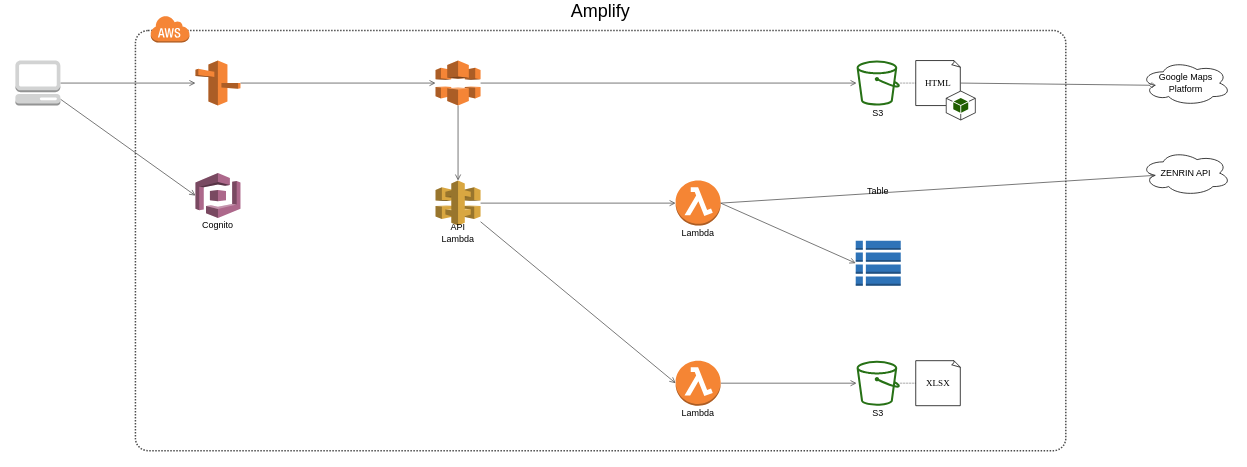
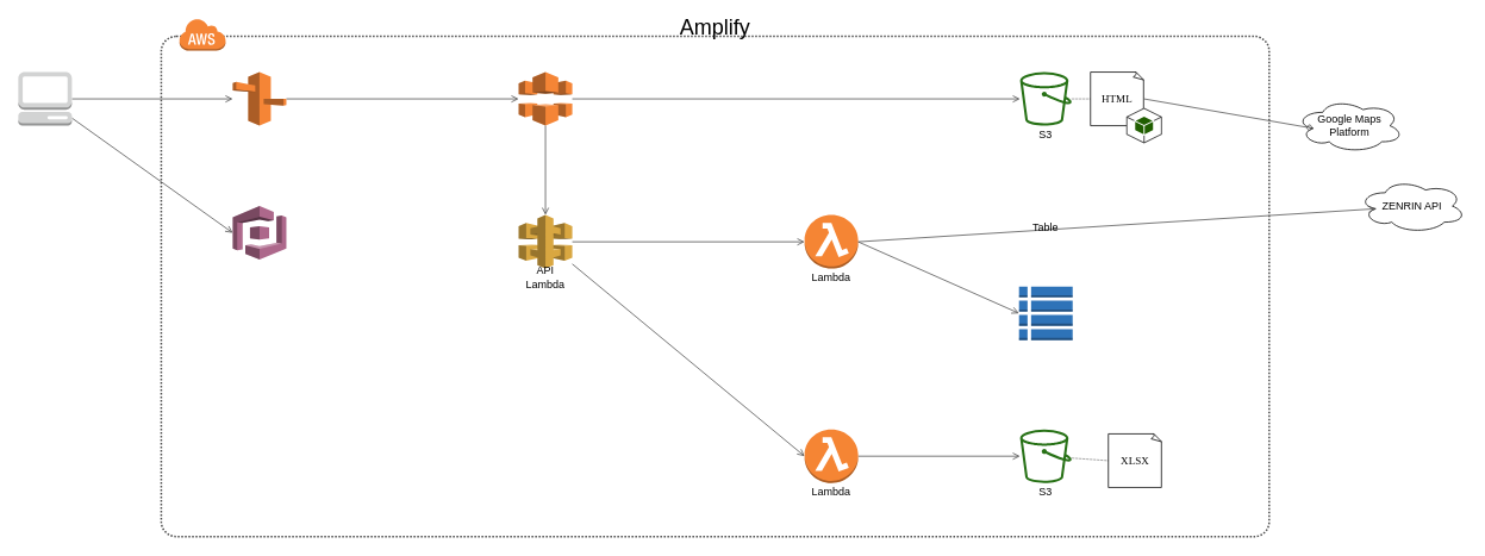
  <mxCell id="0" />
  <mxCell id="1" parent="0" />
  <mxCell id="2" value="" style="rounded=1;arcSize=3;dashed=1;fillColor=none;gradientColor=none;strokeWidth=2;dashPattern=1 1;strokeColor=#4D4D4D;" parent="1" vertex="1"><mxGeometry x="180" y="40" width="1240" height="560" as="geometry" /></mxCell>
  <mxCell id="3" style="edgeStyle=none;rounded=0;orthogonalLoop=1;jettySize=auto;html=1;entryX=0;entryY=0.5;entryDx=0;entryDy=0;entryPerimeter=0;dashed=1;dashPattern=1 1;endArrow=none;endFill=0;strokeColor=#4D4D4D;" parent="1" source="4" target="37" edge="1"><mxGeometry relative="1" as="geometry" /></mxCell>
  <mxCell id="4" value="" style="outlineConnect=0;fontColor=#232F3E;gradientColor=none;fillColor=#277116;strokeColor=none;dashed=0;verticalLabelPosition=bottom;verticalAlign=top;align=center;html=1;fontSize=12;fontStyle=0;pointerEvents=1;shape=mxgraph.aws4.bucket;" parent="1" vertex="1"><mxGeometry x="1140" y="80" width="60" height="60" as="geometry" /></mxCell>
  <mxCell id="5" style="rounded=0;orthogonalLoop=1;jettySize=auto;html=1;entryX=0;entryY=0.5;entryDx=0;entryDy=0;entryPerimeter=0;endArrow=open;endFill=0;strokeColor=#4D4D4D;" parent="1" source="6" target="8" edge="1"><mxGeometry relative="1" as="geometry" /></mxCell>
  <mxCell id="6" value="" style="outlineConnect=0;dashed=0;verticalLabelPosition=bottom;verticalAlign=top;align=center;html=1;shape=mxgraph.aws3.route_53;fillColor=#F58536;gradientColor=none;" parent="1" vertex="1"><mxGeometry x="260" y="80" width="60" height="60" as="geometry" /></mxCell>
  <mxCell id="7" style="rounded=0;orthogonalLoop=1;jettySize=auto;html=1;endArrow=open;endFill=0;strokeColor=#4D4D4D;" parent="1" source="8" target="4" edge="1"><mxGeometry relative="1" as="geometry" /></mxCell>
  <mxCell id="8" value="" style="outlineConnect=0;dashed=0;verticalLabelPosition=bottom;verticalAlign=top;align=center;html=1;shape=mxgraph.aws3.cloudfront;fillColor=#F58536;gradientColor=none;" parent="1" vertex="1"><mxGeometry x="580" y="80" width="60" height="60" as="geometry" /></mxCell>
  <mxCell id="9" style="edgeStyle=none;rounded=0;orthogonalLoop=1;jettySize=auto;html=1;endArrow=open;endFill=0;strokeColor=#4D4D4D;exitX=0.5;exitY=1;exitDx=0;exitDy=0;exitPerimeter=0;" parent="1" source="8" target="11" edge="1"><mxGeometry relative="1" as="geometry" /></mxCell>
  <mxCell id="10" style="edgeStyle=none;rounded=0;orthogonalLoop=1;jettySize=auto;html=1;entryX=0;entryY=0.5;entryDx=0;entryDy=0;entryPerimeter=0;endArrow=open;endFill=0;strokeColor=#4D4D4D;" parent="1" source="11" target="17" edge="1"><mxGeometry relative="1" as="geometry" /></mxCell>
  <mxCell id="11" value="" style="outlineConnect=0;dashed=0;verticalLabelPosition=bottom;verticalAlign=top;align=center;html=1;shape=mxgraph.aws3.api_gateway;fillColor=#D9A741;gradientColor=none;" parent="1" vertex="1"><mxGeometry x="580" y="240" width="60" height="60" as="geometry" /></mxCell>
  <mxCell id="12" style="rounded=0;orthogonalLoop=1;jettySize=auto;html=1;endArrow=open;endFill=0;strokeColor=#4D4D4D;" parent="1" source="14" target="6" edge="1"><mxGeometry relative="1" as="geometry" /></mxCell>
  <mxCell id="13" style="rounded=0;orthogonalLoop=1;jettySize=auto;html=1;entryX=0;entryY=0.5;entryDx=0;entryDy=0;entryPerimeter=0;endArrow=open;endFill=0;strokeColor=#4D4D4D;" parent="1" source="14" target="34" edge="1"><mxGeometry relative="1" as="geometry" /></mxCell>
  <mxCell id="14" value="" style="outlineConnect=0;dashed=0;verticalLabelPosition=bottom;verticalAlign=top;align=center;html=1;shape=mxgraph.aws3.management_console;fillColor=#D2D3D3;gradientColor=none;" parent="1" vertex="1"><mxGeometry x="20" y="80" width="60" height="60" as="geometry" /></mxCell>
  <mxCell id="15" style="edgeStyle=none;rounded=0;orthogonalLoop=1;jettySize=auto;html=1;endArrow=open;endFill=0;strokeColor=#4D4D4D;exitX=1;exitY=0.5;exitDx=0;exitDy=0;exitPerimeter=0;" parent="1" source="17" target="19" edge="1"><mxGeometry relative="1" as="geometry"><mxPoint x="960" y="510" as="sourcePoint" /></mxGeometry></mxCell>
  <mxCell id="16" style="edgeStyle=none;rounded=0;orthogonalLoop=1;jettySize=auto;html=1;entryX=0;entryY=0.5;entryDx=0;entryDy=0;entryPerimeter=0;endArrow=open;endFill=0;strokeColor=#4D4D4D;exitX=1;exitY=0.5;exitDx=0;exitDy=0;exitPerimeter=0;" parent="1" source="29" target="41" edge="1"><mxGeometry relative="1" as="geometry"><mxPoint x="960" y="630" as="sourcePoint" /></mxGeometry></mxCell>
  <mxCell id="17" value="" style="outlineConnect=0;dashed=0;verticalLabelPosition=bottom;verticalAlign=top;align=center;html=1;shape=mxgraph.aws3.lambda_function;fillColor=#F58534;gradientColor=none;" parent="1" vertex="1"><mxGeometry x="900" y="480" width="60" height="60" as="geometry" /></mxCell>
  <mxCell id="18" value="" style="edgeStyle=none;rounded=0;orthogonalLoop=1;jettySize=auto;html=1;endArrow=none;endFill=0;strokeColor=#4D4D4D;entryX=0;entryY=0.5;entryDx=0;entryDy=0;entryPerimeter=0;dashed=1;dashPattern=1 1;" parent="1" source="19" target="20" edge="1"><mxGeometry relative="1" as="geometry"><mxPoint x="1301.465" y="520" as="targetPoint" /></mxGeometry></mxCell>
  <mxCell id="19" value="" style="outlineConnect=0;fontColor=#232F3E;gradientColor=none;fillColor=#277116;strokeColor=none;dashed=0;verticalLabelPosition=bottom;verticalAlign=top;align=center;html=1;fontSize=12;fontStyle=0;pointerEvents=1;shape=mxgraph.aws4.bucket;" parent="1" vertex="1"><mxGeometry x="1140" y="480" width="60" height="60" as="geometry" /></mxCell>
- <mxCell id="20" value="XLSX" style="whiteSpace=wrap;html=1;shape=mxgraph.basic.document;fontFamily=MeiryoUI;" parent="1" vertex="1"><mxGeometry x="1220" y="480" width="60" height="60" as="geometry" /></mxCell>
+ <mxCell id="20" value="XLSX" style="whiteSpace=wrap;html=1;shape=mxgraph.basic.document;fontFamily=MeiryoUI;" parent="1" vertex="1"><mxGeometry x="1240" y="485" width="60" height="60" as="geometry" /></mxCell>
  <mxCell id="21" style="edgeStyle=none;rounded=0;orthogonalLoop=1;jettySize=auto;html=1;exitX=0;exitY=0.5;exitDx=0;exitDy=0;exitPerimeter=0;endArrow=open;endFill=0;strokeColor=#4D4D4D;" parent="1" source="20" target="20" edge="1"><mxGeometry relative="1" as="geometry" /></mxCell>
  <mxCell id="22" value="API Lambda" style="text;html=1;strokeColor=none;fillColor=none;align=center;verticalAlign=middle;whiteSpace=wrap;rounded=0;fontSize=12;" parent="1" vertex="1"><mxGeometry x="580" y="300" width="60" height="20" as="geometry" /></mxCell>
  <mxCell id="23" value="S3" style="text;html=1;strokeColor=none;fillColor=none;align=center;verticalAlign=middle;whiteSpace=wrap;rounded=0;fontSize=12;" parent="1" vertex="1"><mxGeometry x="1140" y="140" width="60" height="20" as="geometry" /></mxCell>
  <mxCell id="24" value="S3" style="text;html=1;strokeColor=none;fillColor=none;align=center;verticalAlign=middle;whiteSpace=wrap;rounded=0;fontSize=12;" parent="1" vertex="1"><mxGeometry x="1140" y="540" width="60" height="20" as="geometry" /></mxCell>
  <mxCell id="25" value="" style="dashed=0;html=1;shape=mxgraph.aws3.cloud;fillColor=#F58536;gradientColor=none;dashed=0;" parent="1" vertex="1"><mxGeometry x="200" y="20" width="52" height="36" as="geometry" /></mxCell>
- <mxCell id="26" value="Amplify" style="text;html=1;strokeColor=none;fillColor=none;align=center;verticalAlign=middle;whiteSpace=wrap;rounded=0;fontSize=24;" parent="1" vertex="1"><mxGeometry x="725" y="5" width="150" height="20" as="geometry" /></mxCell>
+ <mxCell id="26" value="Amplify" style="text;html=1;strokeColor=none;fillColor=none;align=center;verticalAlign=middle;whiteSpace=wrap;rounded=0;fontSize=24;" parent="1" vertex="1"><mxGeometry x="725" y="20" width="150" height="20" as="geometry" /></mxCell>
  <mxCell id="27" value="Lambda" style="text;html=1;strokeColor=none;fillColor=none;align=center;verticalAlign=middle;whiteSpace=wrap;rounded=0;fontSize=12;" parent="1" vertex="1"><mxGeometry x="900" y="540" width="60" height="20" as="geometry" /></mxCell>
  <mxCell id="28" style="edgeStyle=none;rounded=0;orthogonalLoop=1;jettySize=auto;html=1;endArrow=open;endFill=0;strokeColor=#4D4D4D;entryX=0.493;entryY=0.013;entryDx=0;entryDy=0;entryPerimeter=0;" edge="1" parent="1" source="17" target="27"><mxGeometry relative="1" as="geometry"><mxPoint x="939.44" y="721.04" as="targetPoint" /><mxPoint x="931.342" y="540" as="sourcePoint" /></mxGeometry></mxCell>
  <mxCell id="29" value="" style="outlineConnect=0;dashed=0;verticalLabelPosition=bottom;verticalAlign=top;align=center;html=1;shape=mxgraph.aws3.lambda_function;fillColor=#F58534;gradientColor=none;" vertex="1" parent="1"><mxGeometry x="900" y="240" width="60" height="60" as="geometry" /></mxCell>
  <mxCell id="30" value="Lambda" style="text;html=1;strokeColor=none;fillColor=none;align=center;verticalAlign=middle;whiteSpace=wrap;rounded=0;fontSize=12;" vertex="1" parent="1"><mxGeometry x="900" y="300" width="60" height="20" as="geometry" /></mxCell>
  <mxCell id="31" style="edgeStyle=none;rounded=0;orthogonalLoop=1;jettySize=auto;html=1;entryX=0;entryY=0.5;entryDx=0;entryDy=0;entryPerimeter=0;endArrow=open;endFill=0;strokeColor=#4D4D4D;" edge="1" parent="1" source="11" target="29"><mxGeometry relative="1" as="geometry"><mxPoint x="650" y="292.414" as="sourcePoint" /><mxPoint x="910" y="400" as="targetPoint" /></mxGeometry></mxCell>
- <mxCell id="32" value="Google Maps&lt;br&gt;Platform" style="ellipse;shape=cloud;whiteSpace=wrap;html=1;fontSize=12;" vertex="1" parent="1"><mxGeometry x="1520" y="80" width="120" height="60" as="geometry" /></mxCell>
+ <mxCell id="32" value="Google Maps&lt;br&gt;Platform" style="ellipse;shape=cloud;whiteSpace=wrap;html=1;fontSize=12;" vertex="1" parent="1"><mxGeometry x="1450" y="110" width="120" height="60" as="geometry" /></mxCell>
  <mxCell id="33" value="ZENRIN API" style="ellipse;shape=cloud;whiteSpace=wrap;html=1;fontSize=12;" vertex="1" parent="1"><mxGeometry x="1520" y="200" width="120" height="60" as="geometry" /></mxCell>
  <mxCell id="34" value="" style="outlineConnect=0;dashed=0;verticalLabelPosition=bottom;verticalAlign=top;align=center;html=1;shape=mxgraph.aws3.cognito;fillColor=#AD688B;gradientColor=none;" parent="1" vertex="1"><mxGeometry x="260" y="230" width="60" height="60" as="geometry" /></mxCell>
- <mxCell id="35" value="Cognito" style="text;html=1;strokeColor=none;fillColor=none;align=center;verticalAlign=middle;whiteSpace=wrap;rounded=0;fontSize=12;" parent="1" vertex="1"><mxGeometry x="260" y="290" width="60" height="20" as="geometry" /></mxCell>
  <mxCell id="36" style="rounded=0;orthogonalLoop=1;jettySize=auto;html=1;endArrow=diamond;endFill=0;strokeColor=#4D4D4D;entryX=0.16;entryY=0.55;entryDx=0;entryDy=0;entryPerimeter=0;exitX=1;exitY=0.5;exitDx=0;exitDy=0;exitPerimeter=0;" edge="1" parent="1" source="37" target="32"><mxGeometry relative="1" as="geometry"><mxPoint x="1270" y="110" as="sourcePoint" /><mxPoint x="1151.098" y="120" as="targetPoint" /></mxGeometry></mxCell>
  <mxCell id="37" value="HTML" style="whiteSpace=wrap;html=1;shape=mxgraph.basic.document;fontFamily=MeiryoUI;" parent="1" vertex="1"><mxGeometry x="1220" y="80" width="60" height="60" as="geometry" /></mxCell>
  <mxCell id="38" value="" style="outlineConnect=0;dashed=0;verticalLabelPosition=bottom;verticalAlign=top;align=center;html=1;shape=mxgraph.aws3.android;fillColor=#205E00;gradientColor=none;" parent="1" vertex="1"><mxGeometry x="1260" y="120" width="40" height="40" as="geometry" /></mxCell>
  <mxCell id="39" style="rounded=0;orthogonalLoop=1;jettySize=auto;html=1;endArrow=open;endFill=0;strokeColor=#4D4D4D;entryX=0.16;entryY=0.55;entryDx=0;entryDy=0;entryPerimeter=0;" edge="1" parent="1" target="33"><mxGeometry relative="1" as="geometry"><mxPoint x="960" y="270" as="sourcePoint" /><mxPoint x="1545.6" y="136.2" as="targetPoint" /></mxGeometry></mxCell>
  <mxCell id="40" value="Table" style="text;html=1;strokeColor=none;fillColor=none;align=center;verticalAlign=middle;whiteSpace=wrap;rounded=0;fontSize=12;" parent="1" vertex="1"><mxGeometry x="1140" y="245" width="60" height="20" as="geometry" /></mxCell>
  <mxCell id="41" value="" style="outlineConnect=0;dashed=0;verticalLabelPosition=bottom;verticalAlign=top;align=center;html=1;shape=mxgraph.aws3.table;fillColor=#2E73B8;gradientColor=none;" parent="1" vertex="1"><mxGeometry x="1140" y="320" width="60" height="60" as="geometry" /></mxCell>
